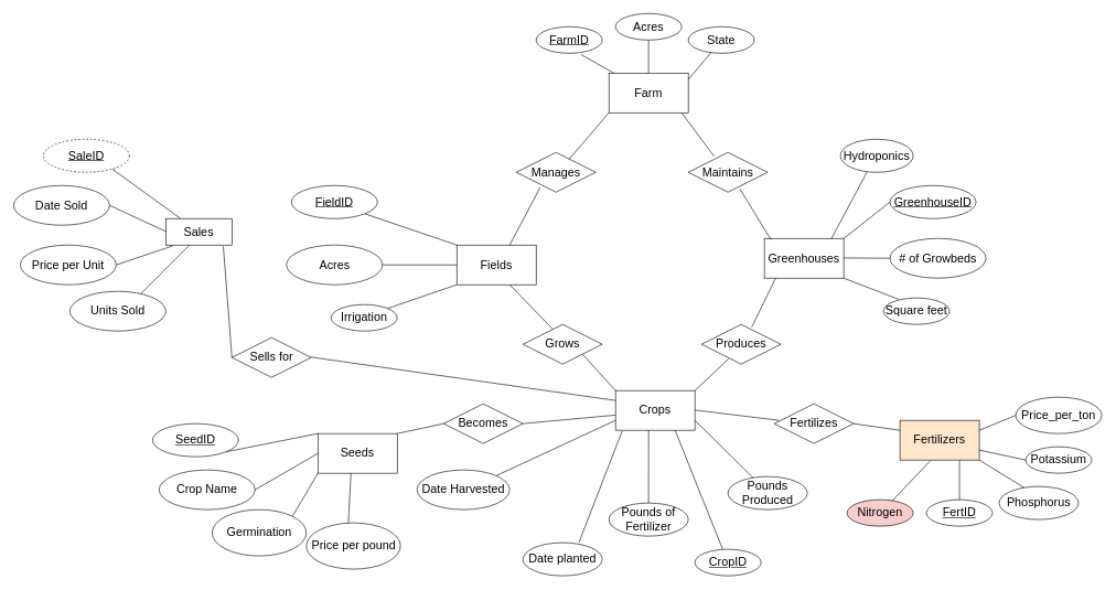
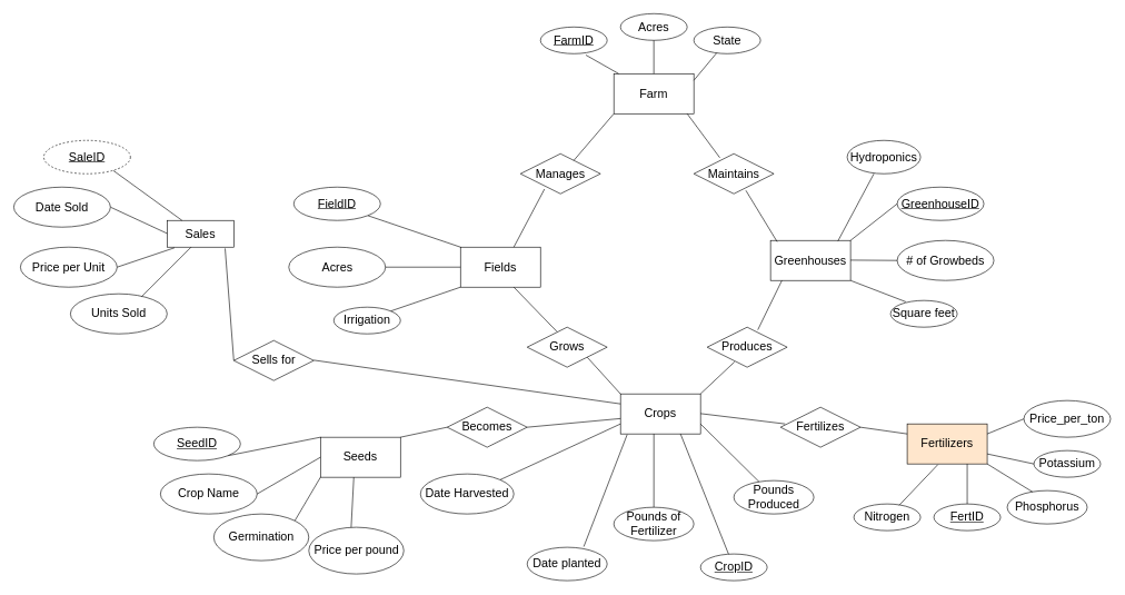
  <mxCell id="0" />
  <mxCell id="1" parent="0" />
  <mxCell id="2" value="&lt;font style=&quot;font-size: 18px&quot;&gt;Farm&lt;/font&gt;" style="rounded=0;whiteSpace=wrap;html=1;" parent="1" vertex="1"><mxGeometry x="920" y="110" width="120" height="60" as="geometry" /></mxCell>
  <mxCell id="3" value="&lt;font style=&quot;font-size: 18px&quot;&gt;FarmID&lt;/font&gt;" style="ellipse;whiteSpace=wrap;html=1;align=center;fontStyle=4;" parent="1" vertex="1"><mxGeometry x="810" y="40" width="100" height="40" as="geometry" /></mxCell>
  <mxCell id="4" value="&lt;font style=&quot;font-size: 18px&quot;&gt;Acres&lt;/font&gt;" style="ellipse;whiteSpace=wrap;html=1;align=center;" parent="1" vertex="1"><mxGeometry x="930" y="20" width="100" height="40" as="geometry" /></mxCell>
  <mxCell id="5" value="" style="endArrow=none;html=1;rounded=0;exitX=0.68;exitY=1.05;exitDx=0;exitDy=0;exitPerimeter=0;" parent="1" source="3" target="2" edge="1"><mxGeometry relative="1" as="geometry"><mxPoint x="810" y="110" as="sourcePoint" /><mxPoint x="970" y="110" as="targetPoint" /></mxGeometry></mxCell>
  <mxCell id="6" value="" style="endArrow=none;html=1;rounded=0;entryX=0.5;entryY=1;entryDx=0;entryDy=0;exitX=0.5;exitY=0;exitDx=0;exitDy=0;" parent="1" source="2" target="4" edge="1"><mxGeometry relative="1" as="geometry"><mxPoint x="1000" y="110" as="sourcePoint" /><mxPoint x="1160" y="110" as="targetPoint" /></mxGeometry></mxCell>
  <mxCell id="7" value="&lt;font style=&quot;font-size: 18px&quot;&gt;State&lt;/font&gt;" style="ellipse;whiteSpace=wrap;html=1;align=center;" parent="1" vertex="1"><mxGeometry x="1040" y="40" width="100" height="40" as="geometry" /></mxCell>
  <mxCell id="8" value="" style="endArrow=none;html=1;rounded=0;" parent="1" target="7" edge="1"><mxGeometry relative="1" as="geometry"><mxPoint x="1040" y="120" as="sourcePoint" /><mxPoint x="1200" y="120" as="targetPoint" /></mxGeometry></mxCell>
  <mxCell id="9" value="&lt;font style=&quot;font-size: 18px&quot;&gt;Fertilizers&lt;/font&gt;" style="rounded=0;whiteSpace=wrap;html=1;fillColor=#ffe6cc;" parent="1" vertex="1"><mxGeometry x="1360" y="635" width="120" height="60" as="geometry" /></mxCell>
  <mxCell id="10" value="&lt;font style=&quot;font-size: 18px&quot;&gt;FertID&lt;/font&gt;" style="ellipse;whiteSpace=wrap;html=1;align=center;fontStyle=4;" parent="1" vertex="1"><mxGeometry x="1400" y="755" width="100" height="40" as="geometry" /></mxCell>
  <mxCell id="11" value="" style="endArrow=none;html=1;rounded=0;exitX=0.75;exitY=1;exitDx=0;exitDy=0;" parent="1" source="9" target="10" edge="1"><mxGeometry relative="1" as="geometry"><mxPoint x="1423" y="705" as="sourcePoint" /><mxPoint x="1680" y="695" as="targetPoint" /></mxGeometry></mxCell>
- <mxCell id="12" value="&lt;font style=&quot;font-size: 18px&quot;&gt;Nitrogen&lt;/font&gt;" style="ellipse;whiteSpace=wrap;html=1;align=center;fillColor=#f8cecc;" parent="1" vertex="1"><mxGeometry x="1280" y="755" width="100" height="40" as="geometry" /></mxCell>
+ <mxCell id="12" value="&lt;font style=&quot;font-size: 18px&quot;&gt;Nitrogen&lt;/font&gt;" style="ellipse;whiteSpace=wrap;html=1;align=center;" parent="1" vertex="1"><mxGeometry x="1280" y="755" width="100" height="40" as="geometry" /></mxCell>
  <mxCell id="13" value="&lt;font style=&quot;font-size: 18px&quot;&gt;Phosphorus&lt;/font&gt;" style="ellipse;whiteSpace=wrap;html=1;align=center;" parent="1" vertex="1"><mxGeometry x="1510" y="735" width="120" height="50" as="geometry" /></mxCell>
  <mxCell id="14" value="" style="endArrow=none;html=1;rounded=0;exitX=0.317;exitY=0.04;exitDx=0;exitDy=0;exitPerimeter=0;entryX=1;entryY=1;entryDx=0;entryDy=0;" parent="1" source="13" target="9" edge="1"><mxGeometry relative="1" as="geometry"><mxPoint x="1220" y="725" as="sourcePoint" /><mxPoint x="1439" y="695" as="targetPoint" /></mxGeometry></mxCell>
  <mxCell id="15" value="" style="endArrow=none;html=1;rounded=0;exitX=0.68;exitY=0.05;exitDx=0;exitDy=0;exitPerimeter=0;entryX=0.383;entryY=1.017;entryDx=0;entryDy=0;entryPerimeter=0;" parent="1" source="12" target="9" edge="1"><mxGeometry relative="1" as="geometry"><mxPoint x="1555" y="725" as="sourcePoint" /><mxPoint x="1715" y="725" as="targetPoint" /></mxGeometry></mxCell>
  <mxCell id="16" value="&lt;font style=&quot;font-size: 18px&quot;&gt;Potassium&lt;/font&gt;" style="ellipse;whiteSpace=wrap;html=1;align=center;" parent="1" vertex="1"><mxGeometry x="1550" y="675" width="100" height="40" as="geometry" /></mxCell>
  <mxCell id="17" value="" style="endArrow=none;html=1;rounded=0;entryX=0;entryY=0.5;entryDx=0;entryDy=0;exitX=1;exitY=0.75;exitDx=0;exitDy=0;" parent="1" source="9" target="16" edge="1"><mxGeometry relative="1" as="geometry"><mxPoint x="1440" y="685" as="sourcePoint" /><mxPoint x="1600" y="685" as="targetPoint" /></mxGeometry></mxCell>
  <mxCell id="18" value="&lt;font style=&quot;font-size: 18px&quot;&gt;Greenhouses&lt;/font&gt;" style="rounded=0;whiteSpace=wrap;html=1;" parent="1" vertex="1"><mxGeometry x="1155" y="360" width="120" height="60" as="geometry" /></mxCell>
  <mxCell id="19" value="" style="endArrow=none;html=1;rounded=0;entryX=0;entryY=0.5;entryDx=0;entryDy=0;" parent="1" target="20" edge="1"><mxGeometry relative="1" as="geometry"><mxPoint x="1275" y="360" as="sourcePoint" /><mxPoint x="1345" y="310" as="targetPoint" /></mxGeometry></mxCell>
  <mxCell id="20" value="&lt;font style=&quot;font-size: 18px&quot;&gt;GreenhouseID&lt;/font&gt;" style="ellipse;whiteSpace=wrap;html=1;align=center;fontStyle=4;" parent="1" vertex="1"><mxGeometry x="1345" y="280" width="130" height="50" as="geometry" /></mxCell>
  <mxCell id="21" value="&lt;span style=&quot;font-size: 18px&quot;&gt;# of Growbeds&lt;/span&gt;" style="ellipse;whiteSpace=wrap;html=1;align=center;" parent="1" vertex="1"><mxGeometry x="1345" y="360" width="145" height="60" as="geometry" /></mxCell>
  <mxCell id="22" value="" style="endArrow=none;html=1;rounded=0;" parent="1" edge="1"><mxGeometry relative="1" as="geometry"><mxPoint x="1275" y="389.5" as="sourcePoint" /><mxPoint x="1345" y="390" as="targetPoint" /></mxGeometry></mxCell>
  <mxCell id="23" value="&lt;font style=&quot;font-size: 18px&quot;&gt;Square feet&lt;/font&gt;" style="ellipse;whiteSpace=wrap;html=1;align=center;" parent="1" vertex="1"><mxGeometry x="1335" y="450" width="100" height="40" as="geometry" /></mxCell>
  <mxCell id="24" value="" style="endArrow=none;html=1;rounded=0;exitX=1;exitY=1;exitDx=0;exitDy=0;entryX=0.23;entryY=0.05;entryDx=0;entryDy=0;entryPerimeter=0;" parent="1" source="18" target="23" edge="1"><mxGeometry relative="1" as="geometry"><mxPoint x="1275" y="470" as="sourcePoint" /><mxPoint x="1435" y="470" as="targetPoint" /></mxGeometry></mxCell>
  <mxCell id="25" value="&lt;font style=&quot;font-size: 18px&quot;&gt;Fields&lt;/font&gt;" style="rounded=0;whiteSpace=wrap;html=1;" parent="1" vertex="1"><mxGeometry x="690" y="370" width="120" height="60" as="geometry" /></mxCell>
  <mxCell id="26" value="" style="endArrow=none;html=1;rounded=0;entryX=1;entryY=1;entryDx=0;entryDy=0;exitX=0;exitY=0;exitDx=0;exitDy=0;" parent="1" source="25" target="27" edge="1"><mxGeometry relative="1" as="geometry"><mxPoint x="785" y="370" as="sourcePoint" /><mxPoint x="855" y="320" as="targetPoint" /></mxGeometry></mxCell>
  <mxCell id="27" value="&lt;font style=&quot;font-size: 18px&quot;&gt;FieldID&lt;/font&gt;" style="ellipse;whiteSpace=wrap;html=1;align=center;fontStyle=4;" parent="1" vertex="1"><mxGeometry x="440" y="280" width="130" height="50" as="geometry" /></mxCell>
  <mxCell id="28" value="&lt;span style=&quot;font-size: 18px&quot;&gt;Acres&lt;/span&gt;" style="ellipse;whiteSpace=wrap;html=1;align=center;" parent="1" vertex="1"><mxGeometry x="432.5" y="370" width="145" height="60" as="geometry" /></mxCell>
  <mxCell id="29" value="" style="endArrow=none;html=1;rounded=0;entryX=1;entryY=0.5;entryDx=0;entryDy=0;exitX=0;exitY=0.5;exitDx=0;exitDy=0;" parent="1" source="25" target="28" edge="1"><mxGeometry relative="1" as="geometry"><mxPoint x="785" y="399.5" as="sourcePoint" /><mxPoint x="855" y="400" as="targetPoint" /></mxGeometry></mxCell>
  <mxCell id="30" value="&lt;font style=&quot;font-size: 18px&quot;&gt;Irrigation&lt;/font&gt;" style="ellipse;whiteSpace=wrap;html=1;align=center;" parent="1" vertex="1"><mxGeometry x="500" y="460" width="100" height="40" as="geometry" /></mxCell>
  <mxCell id="31" value="" style="endArrow=none;html=1;rounded=0;exitX=0;exitY=1;exitDx=0;exitDy=0;entryX=1;entryY=0;entryDx=0;entryDy=0;" parent="1" source="25" target="30" edge="1"><mxGeometry relative="1" as="geometry"><mxPoint x="785" y="480" as="sourcePoint" /><mxPoint x="945" y="480" as="targetPoint" /></mxGeometry></mxCell>
  <mxCell id="32" value="&lt;font style=&quot;font-size: 18px&quot;&gt;Hydroponics&lt;/font&gt;" style="ellipse;whiteSpace=wrap;html=1;align=center;" parent="1" vertex="1"><mxGeometry x="1270" y="210" width="110" height="50" as="geometry" /></mxCell>
  <mxCell id="33" value="" style="endArrow=none;html=1;rounded=0;exitX=0.842;exitY=0.017;exitDx=0;exitDy=0;exitPerimeter=0;" parent="1" source="18" edge="1"><mxGeometry relative="1" as="geometry"><mxPoint x="1240" y="340" as="sourcePoint" /><mxPoint x="1310" y="260" as="targetPoint" /></mxGeometry></mxCell>
  <mxCell id="34" value="&lt;font style=&quot;font-size: 18px&quot;&gt;Manages&lt;/font&gt;" style="shape=rhombus;perimeter=rhombusPerimeter;whiteSpace=wrap;html=1;align=center;" parent="1" vertex="1"><mxGeometry x="780" y="230" width="120" height="60" as="geometry" /></mxCell>
  <mxCell id="35" value="&lt;font style=&quot;font-size: 18px&quot;&gt;Maintains&lt;/font&gt;" style="shape=rhombus;perimeter=rhombusPerimeter;whiteSpace=wrap;html=1;align=center;" parent="1" vertex="1"><mxGeometry x="1040" y="230" width="120" height="60" as="geometry" /></mxCell>
  <mxCell id="36" value="&lt;font style=&quot;font-size: 18px&quot;&gt;Grows&lt;/font&gt;" style="shape=rhombus;perimeter=rhombusPerimeter;whiteSpace=wrap;html=1;align=center;" parent="1" vertex="1"><mxGeometry x="790" y="490" width="120" height="60" as="geometry" /></mxCell>
  <mxCell id="37" value="&lt;font style=&quot;font-size: 18px&quot;&gt;Produces&lt;/font&gt;" style="shape=rhombus;perimeter=rhombusPerimeter;whiteSpace=wrap;html=1;align=center;" parent="1" vertex="1"><mxGeometry x="1060" y="490" width="120" height="60" as="geometry" /></mxCell>
  <mxCell id="38" value="&lt;font style=&quot;font-size: 18px&quot;&gt;Crops&lt;/font&gt;" style="rounded=0;whiteSpace=wrap;html=1;" parent="1" vertex="1"><mxGeometry x="930" y="590" width="120" height="60" as="geometry" /></mxCell>
  <mxCell id="39" value="&lt;font style=&quot;font-size: 18px&quot;&gt;CropID&lt;/font&gt;" style="ellipse;whiteSpace=wrap;html=1;align=center;fontStyle=4;" parent="1" vertex="1"><mxGeometry x="1050" y="830" width="100" height="40" as="geometry" /></mxCell>
  <mxCell id="40" value="" style="endArrow=none;html=1;rounded=0;exitX=0.75;exitY=1;exitDx=0;exitDy=0;" parent="1" source="38" target="39" edge="1"><mxGeometry relative="1" as="geometry"><mxPoint x="993" y="660" as="sourcePoint" /><mxPoint x="1250" y="650" as="targetPoint" /></mxGeometry></mxCell>
  <mxCell id="41" value="&lt;font style=&quot;font-size: 18px&quot;&gt;Pounds Produced&lt;/font&gt;" style="ellipse;whiteSpace=wrap;html=1;align=center;" parent="1" vertex="1"><mxGeometry x="1100" y="720" width="120" height="50" as="geometry" /></mxCell>
  <mxCell id="42" value="" style="endArrow=none;html=1;rounded=0;exitX=0.317;exitY=0.04;exitDx=0;exitDy=0;exitPerimeter=0;entryX=1;entryY=0.75;entryDx=0;entryDy=0;" parent="1" source="41" target="38" edge="1"><mxGeometry relative="1" as="geometry"><mxPoint x="790" y="680" as="sourcePoint" /><mxPoint x="1009" y="650" as="targetPoint" /></mxGeometry></mxCell>
  <mxCell id="43" value="" style="endArrow=none;html=1;rounded=0;exitX=0.708;exitY=-0.02;exitDx=0;exitDy=0;exitPerimeter=0;" parent="1" source="44" edge="1"><mxGeometry relative="1" as="geometry"><mxPoint x="918" y="712" as="sourcePoint" /><mxPoint x="940" y="651" as="targetPoint" /></mxGeometry></mxCell>
  <mxCell id="44" value="&lt;span style=&quot;font-size: 18px&quot;&gt;Date planted&lt;/span&gt;" style="ellipse;whiteSpace=wrap;html=1;align=center;" parent="1" vertex="1"><mxGeometry x="790" y="820" width="120" height="50" as="geometry" /></mxCell>
  <mxCell id="45" value="&lt;span style=&quot;font-size: 18px&quot;&gt;Date Harvested&lt;/span&gt;" style="ellipse;whiteSpace=wrap;html=1;align=center;" parent="1" vertex="1"><mxGeometry x="630" y="710" width="140" height="60" as="geometry" /></mxCell>
  <mxCell id="46" value="" style="endArrow=none;html=1;rounded=0;entryX=0;entryY=0.75;entryDx=0;entryDy=0;exitX=1;exitY=0;exitDx=0;exitDy=0;" parent="1" source="45" target="38" edge="1"><mxGeometry relative="1" as="geometry"><mxPoint x="850" y="660" as="sourcePoint" /><mxPoint x="1010" y="660" as="targetPoint" /></mxGeometry></mxCell>
  <mxCell id="47" value="" style="endArrow=none;html=1;rounded=0;entryX=0.375;entryY=0.117;entryDx=0;entryDy=0;entryPerimeter=0;" parent="1" target="36" edge="1"><mxGeometry relative="1" as="geometry"><mxPoint x="770" y="430" as="sourcePoint" /><mxPoint x="930" y="430" as="targetPoint" /></mxGeometry></mxCell>
  <mxCell id="48" value="" style="endArrow=none;html=1;rounded=0;entryX=0.3;entryY=0.883;entryDx=0;entryDy=0;entryPerimeter=0;" parent="1" target="34" edge="1"><mxGeometry relative="1" as="geometry"><mxPoint x="770" y="370" as="sourcePoint" /><mxPoint x="930" y="370" as="targetPoint" /></mxGeometry></mxCell>
  <mxCell id="49" value="" style="endArrow=none;html=1;rounded=0;entryX=0;entryY=1;entryDx=0;entryDy=0;" parent="1" target="2" edge="1"><mxGeometry relative="1" as="geometry"><mxPoint x="860" y="240" as="sourcePoint" /><mxPoint x="1020" y="240" as="targetPoint" /></mxGeometry></mxCell>
  <mxCell id="50" value="" style="endArrow=none;html=1;rounded=0;entryX=0.325;entryY=0.1;entryDx=0;entryDy=0;entryPerimeter=0;" parent="1" target="35" edge="1"><mxGeometry relative="1" as="geometry"><mxPoint x="1030" y="170" as="sourcePoint" /><mxPoint x="1190" y="170" as="targetPoint" /></mxGeometry></mxCell>
  <mxCell id="51" value="" style="endArrow=none;html=1;rounded=0;exitX=0.65;exitY=0.917;exitDx=0;exitDy=0;exitPerimeter=0;entryX=0.083;entryY=0.033;entryDx=0;entryDy=0;entryPerimeter=0;" parent="1" source="35" target="18" edge="1"><mxGeometry relative="1" as="geometry"><mxPoint x="1280" y="630" as="sourcePoint" /><mxPoint x="1440" y="630" as="targetPoint" /></mxGeometry></mxCell>
  <mxCell id="52" value="" style="endArrow=none;html=1;rounded=0;exitX=0.142;exitY=1;exitDx=0;exitDy=0;exitPerimeter=0;entryX=0.633;entryY=0.067;entryDx=0;entryDy=0;entryPerimeter=0;" parent="1" source="18" target="37" edge="1"><mxGeometry relative="1" as="geometry"><mxPoint x="1280" y="630" as="sourcePoint" /><mxPoint x="1440" y="630" as="targetPoint" /></mxGeometry></mxCell>
  <mxCell id="53" value="" style="endArrow=none;html=1;rounded=0;exitX=1;exitY=0;exitDx=0;exitDy=0;entryX=0.342;entryY=0.867;entryDx=0;entryDy=0;entryPerimeter=0;" parent="1" source="38" target="37" edge="1"><mxGeometry relative="1" as="geometry"><mxPoint x="1280" y="630" as="sourcePoint" /><mxPoint x="1440" y="630" as="targetPoint" /></mxGeometry></mxCell>
  <mxCell id="54" value="" style="endArrow=none;html=1;rounded=0;exitX=1;exitY=1;exitDx=0;exitDy=0;entryX=0;entryY=0;entryDx=0;entryDy=0;" parent="1" source="36" target="38" edge="1"><mxGeometry relative="1" as="geometry"><mxPoint x="1280" y="630" as="sourcePoint" /><mxPoint x="1440" y="630" as="targetPoint" /></mxGeometry></mxCell>
  <mxCell id="55" value="&lt;font style=&quot;font-size: 18px&quot;&gt;Fertilizes&lt;/font&gt;" style="shape=rhombus;perimeter=rhombusPerimeter;whiteSpace=wrap;html=1;align=center;" parent="1" vertex="1"><mxGeometry x="1170" y="610" width="120" height="60" as="geometry" /></mxCell>
  <mxCell id="56" value="" style="endArrow=none;html=1;rounded=0;entryX=0.058;entryY=0.417;entryDx=0;entryDy=0;entryPerimeter=0;" parent="1" target="55" edge="1"><mxGeometry relative="1" as="geometry"><mxPoint x="1050" y="619.5" as="sourcePoint" /><mxPoint x="1210" y="619.5" as="targetPoint" /></mxGeometry></mxCell>
  <mxCell id="57" value="" style="endArrow=none;html=1;rounded=0;exitX=1;exitY=0.5;exitDx=0;exitDy=0;entryX=0;entryY=0.25;entryDx=0;entryDy=0;" parent="1" source="55" target="9" edge="1"><mxGeometry relative="1" as="geometry"><mxPoint x="1280" y="630" as="sourcePoint" /><mxPoint x="1440" y="630" as="targetPoint" /></mxGeometry></mxCell>
  <mxCell id="58" value="&lt;font style=&quot;font-size: 18px&quot;&gt;Seeds&lt;/font&gt;" style="rounded=0;whiteSpace=wrap;html=1;" parent="1" vertex="1"><mxGeometry x="480" y="655" width="120" height="60" as="geometry" /></mxCell>
  <mxCell id="59" value="" style="endArrow=none;html=1;rounded=0;entryX=1;entryY=1;entryDx=0;entryDy=0;exitX=0;exitY=0;exitDx=0;exitDy=0;" parent="1" source="58" target="60" edge="1"><mxGeometry relative="1" as="geometry"><mxPoint x="575" y="655" as="sourcePoint" /><mxPoint x="645" y="605" as="targetPoint" /></mxGeometry></mxCell>
  <mxCell id="60" value="&lt;span style=&quot;font-size: 18px&quot;&gt;SeedID&lt;/span&gt;" style="ellipse;whiteSpace=wrap;html=1;align=center;fontStyle=4;" parent="1" vertex="1"><mxGeometry x="230" y="640" width="130" height="50" as="geometry" /></mxCell>
  <mxCell id="61" value="&lt;span style=&quot;font-size: 18px&quot;&gt;Crop Name&lt;/span&gt;" style="ellipse;whiteSpace=wrap;html=1;align=center;" parent="1" vertex="1"><mxGeometry x="240" y="710" width="145" height="60" as="geometry" /></mxCell>
  <mxCell id="62" value="" style="endArrow=none;html=1;rounded=0;entryX=1;entryY=0.5;entryDx=0;entryDy=0;exitX=0;exitY=0.5;exitDx=0;exitDy=0;" parent="1" source="58" target="61" edge="1"><mxGeometry relative="1" as="geometry"><mxPoint x="575" y="684.5" as="sourcePoint" /><mxPoint x="645" y="685" as="targetPoint" /></mxGeometry></mxCell>
  <mxCell id="63" value="&lt;font style=&quot;font-size: 18px&quot;&gt;Germination&lt;/font&gt;" style="ellipse;whiteSpace=wrap;html=1;align=center;" parent="1" vertex="1"><mxGeometry x="320" y="770" width="142.5" height="70" as="geometry" /></mxCell>
  <mxCell id="64" value="" style="endArrow=none;html=1;rounded=0;exitX=0;exitY=1;exitDx=0;exitDy=0;entryX=1;entryY=0;entryDx=0;entryDy=0;" parent="1" source="58" target="63" edge="1"><mxGeometry relative="1" as="geometry"><mxPoint x="575" y="765" as="sourcePoint" /><mxPoint x="735" y="765" as="targetPoint" /></mxGeometry></mxCell>
  <mxCell id="65" value="&lt;span style=&quot;font-size: 18px&quot;&gt;Becomes&lt;/span&gt;" style="shape=rhombus;perimeter=rhombusPerimeter;whiteSpace=wrap;html=1;align=center;" parent="1" vertex="1"><mxGeometry x="670" y="610" width="120" height="60" as="geometry" /></mxCell>
  <mxCell id="66" value="" style="endArrow=none;html=1;rounded=0;entryX=0;entryY=0.617;entryDx=0;entryDy=0;entryPerimeter=0;" parent="1" target="38" edge="1"><mxGeometry relative="1" as="geometry"><mxPoint x="790" y="640" as="sourcePoint" /><mxPoint x="950" y="640" as="targetPoint" /></mxGeometry></mxCell>
  <mxCell id="67" value="" style="endArrow=none;html=1;rounded=0;entryX=0;entryY=0.5;entryDx=0;entryDy=0;" parent="1" target="65" edge="1"><mxGeometry relative="1" as="geometry"><mxPoint x="600" y="655" as="sourcePoint" /><mxPoint x="760" y="655" as="targetPoint" /></mxGeometry></mxCell>
  <mxCell id="68" value="&lt;font style=&quot;font-size: 18px&quot;&gt;Price per pound&lt;/font&gt;" style="ellipse;whiteSpace=wrap;html=1;align=center;" parent="1" vertex="1"><mxGeometry x="462.5" y="790" width="142.5" height="70" as="geometry" /></mxCell>
  <mxCell id="69" value="" style="endArrow=none;html=1;rounded=0;entryX=0.446;entryY=0;entryDx=0;entryDy=0;entryPerimeter=0;" parent="1" target="68" edge="1"><mxGeometry relative="1" as="geometry"><mxPoint x="530" y="715" as="sourcePoint" /><mxPoint x="690" y="715" as="targetPoint" /></mxGeometry></mxCell>
  <mxCell id="70" value="&lt;font style=&quot;font-size: 18px&quot;&gt;Pounds of Fertilizer&lt;/font&gt;" style="ellipse;whiteSpace=wrap;html=1;align=center;" parent="1" vertex="1"><mxGeometry x="920" y="760" width="120" height="50" as="geometry" /></mxCell>
  <mxCell id="71" value="" style="endArrow=none;html=1;rounded=0;exitX=0.417;exitY=1;exitDx=0;exitDy=0;exitPerimeter=0;entryX=0.5;entryY=0;entryDx=0;entryDy=0;" parent="1" source="38" target="70" edge="1"><mxGeometry relative="1" as="geometry"><mxPoint x="980" y="690" as="sourcePoint" /><mxPoint x="1140" y="690" as="targetPoint" /></mxGeometry></mxCell>
  <mxCell id="72" value="&lt;font style=&quot;font-size: 18px&quot;&gt;Sales&lt;/font&gt;" style="whiteSpace=wrap;html=1;align=center;" parent="1" vertex="1"><mxGeometry x="250" y="330" width="100" height="40" as="geometry" /></mxCell>
  <mxCell id="73" value="&lt;span style=&quot;font-size: 18px&quot;&gt;Sells for&lt;/span&gt;" style="shape=rhombus;perimeter=rhombusPerimeter;whiteSpace=wrap;html=1;align=center;" parent="1" vertex="1"><mxGeometry x="350" y="510" width="120" height="60" as="geometry" /></mxCell>
  <mxCell id="74" value="" style="endArrow=none;html=1;rounded=0;entryX=0;entryY=0.25;entryDx=0;entryDy=0;" parent="1" target="38" edge="1"><mxGeometry relative="1" as="geometry"><mxPoint x="470" y="539.5" as="sourcePoint" /><mxPoint x="630" y="539.5" as="targetPoint" /></mxGeometry></mxCell>
  <mxCell id="75" value="" style="endArrow=none;html=1;rounded=0;entryX=0;entryY=0.5;entryDx=0;entryDy=0;exitX=0.87;exitY=1.05;exitDx=0;exitDy=0;exitPerimeter=0;" parent="1" source="72" target="73" edge="1"><mxGeometry relative="1" as="geometry"><mxPoint x="190" y="479.5" as="sourcePoint" /><mxPoint x="350" y="479.5" as="targetPoint" /></mxGeometry></mxCell>
  <mxCell id="76" value="" style="endArrow=none;html=1;rounded=0;exitX=0.8;exitY=0.9;exitDx=0;exitDy=0;exitPerimeter=0;" parent="1" source="78" target="72" edge="1"><mxGeometry relative="1" as="geometry"><mxPoint x="180" y="260" as="sourcePoint" /><mxPoint x="300" y="290" as="targetPoint" /></mxGeometry></mxCell>
  <mxCell id="77" value="" style="endArrow=none;html=1;rounded=0;exitX=1;exitY=0.5;exitDx=0;exitDy=0;" parent="1" source="79" edge="1"><mxGeometry relative="1" as="geometry"><mxPoint x="140" y="350" as="sourcePoint" /><mxPoint x="250" y="349.5" as="targetPoint" /></mxGeometry></mxCell>
  <mxCell id="78" value="&lt;font style=&quot;font-size: 18px&quot;&gt;SaleID&lt;/font&gt;" style="ellipse;whiteSpace=wrap;html=1;align=center;fontStyle=4;dashed=1;" parent="1" vertex="1"><mxGeometry x="65" y="210" width="130" height="50" as="geometry" /></mxCell>
  <mxCell id="79" value="&lt;span style=&quot;font-size: 18px&quot;&gt;Date Sold&lt;/span&gt;" style="ellipse;whiteSpace=wrap;html=1;align=center;" parent="1" vertex="1"><mxGeometry x="20" y="280" width="145" height="60" as="geometry" /></mxCell>
  <mxCell id="80" value="&lt;span style=&quot;font-size: 18px&quot;&gt;Price per Unit&lt;/span&gt;" style="ellipse;whiteSpace=wrap;html=1;align=center;" parent="1" vertex="1"><mxGeometry y="370" width="145" height="60" as="geometry" x="30" /></mxCell>
  <mxCell id="81" value="" style="endArrow=none;html=1;rounded=0;entryX=0.11;entryY=1.025;entryDx=0;entryDy=0;entryPerimeter=0;exitX=1;exitY=0.5;exitDx=0;exitDy=0;" parent="1" target="72" edge="1" source="80"><mxGeometry relative="1" as="geometry"><mxPoint x="190" y="429" as="sourcePoint" /><mxPoint x="350" y="429" as="targetPoint" /></mxGeometry></mxCell>
  <mxCell id="82" value="&lt;span style=&quot;font-size: 18px&quot;&gt;Units Sold&lt;/span&gt;" style="ellipse;whiteSpace=wrap;html=1;align=center;" vertex="1" parent="1"><mxGeometry x="105" y="440" width="145" height="60" as="geometry" /></mxCell>
  <mxCell id="83" value="" style="endArrow=none;html=1;entryX=0.36;entryY=1;entryDx=0;entryDy=0;entryPerimeter=0;exitX=0.736;exitY=0.071;exitDx=0;exitDy=0;exitPerimeter=0;" edge="1" parent="1" source="82" target="72"><mxGeometry width="50" height="50" relative="1" as="geometry"><mxPoint x="240" y="420" as="sourcePoint" /><mxPoint x="290" y="370" as="targetPoint" /></mxGeometry></mxCell>
  <mxCell id="84" value="&lt;font style=&quot;font-size: 18px&quot;&gt;Price_per_ton&lt;/font&gt;" style="ellipse;whiteSpace=wrap;html=1;align=center;" vertex="1" parent="1"><mxGeometry x="1535" y="600" width="130" height="55" as="geometry" /></mxCell>
  <mxCell id="85" value="" style="endArrow=none;html=1;entryX=0;entryY=0.5;entryDx=0;entryDy=0;" edge="1" parent="1" target="84"><mxGeometry width="50" height="50" relative="1" as="geometry"><mxPoint x="1480" y="650" as="sourcePoint" /><mxPoint x="1530" y="595" as="targetPoint" /></mxGeometry></mxCell>
